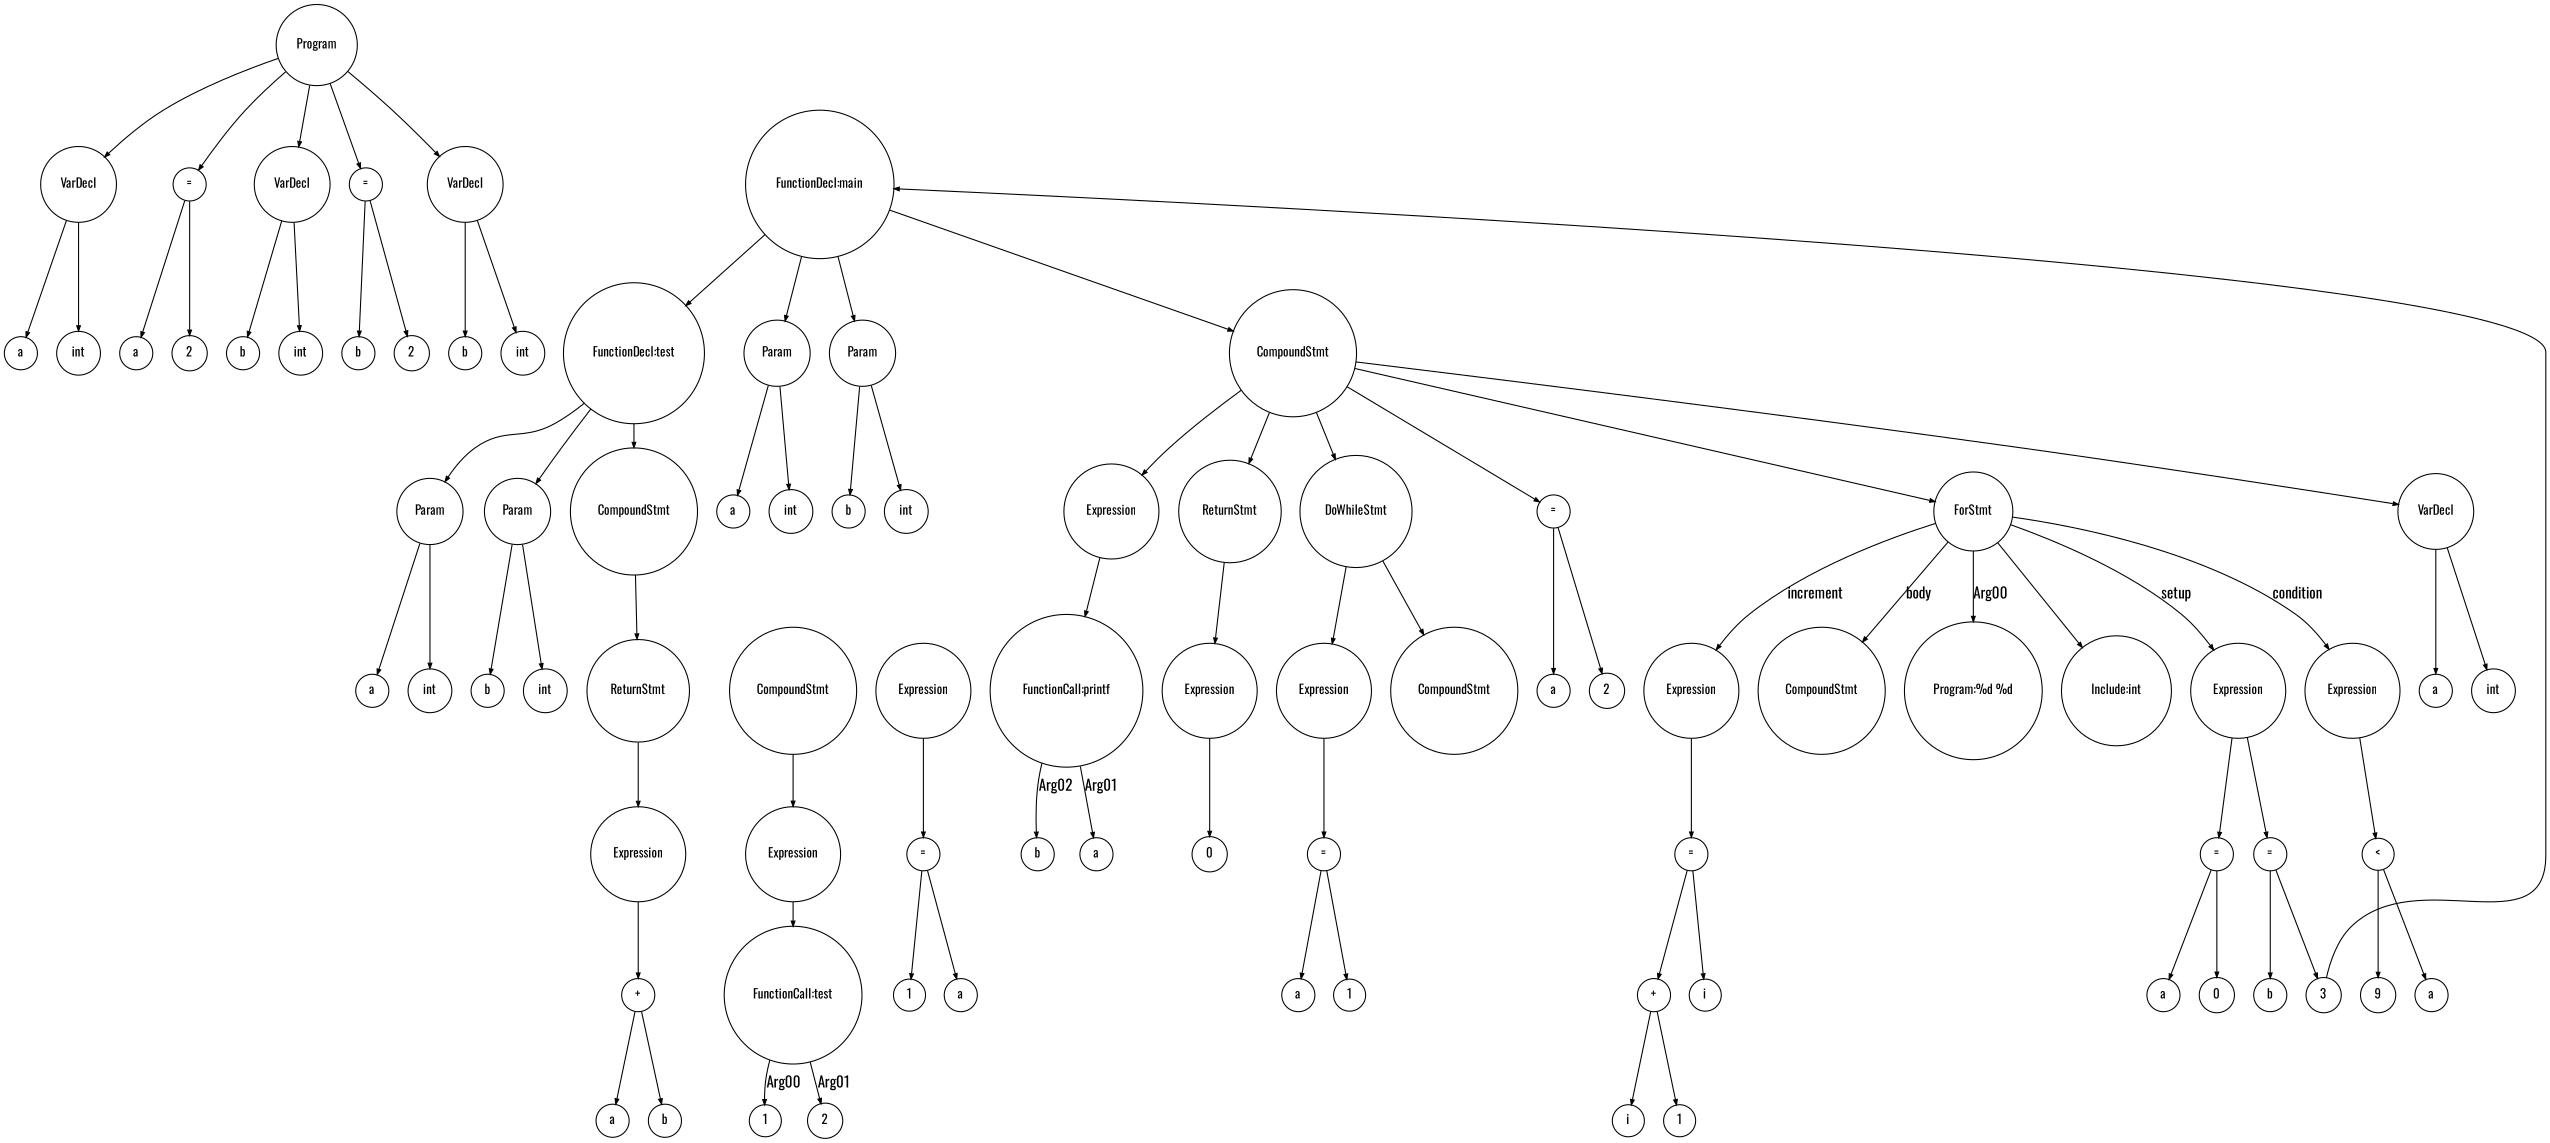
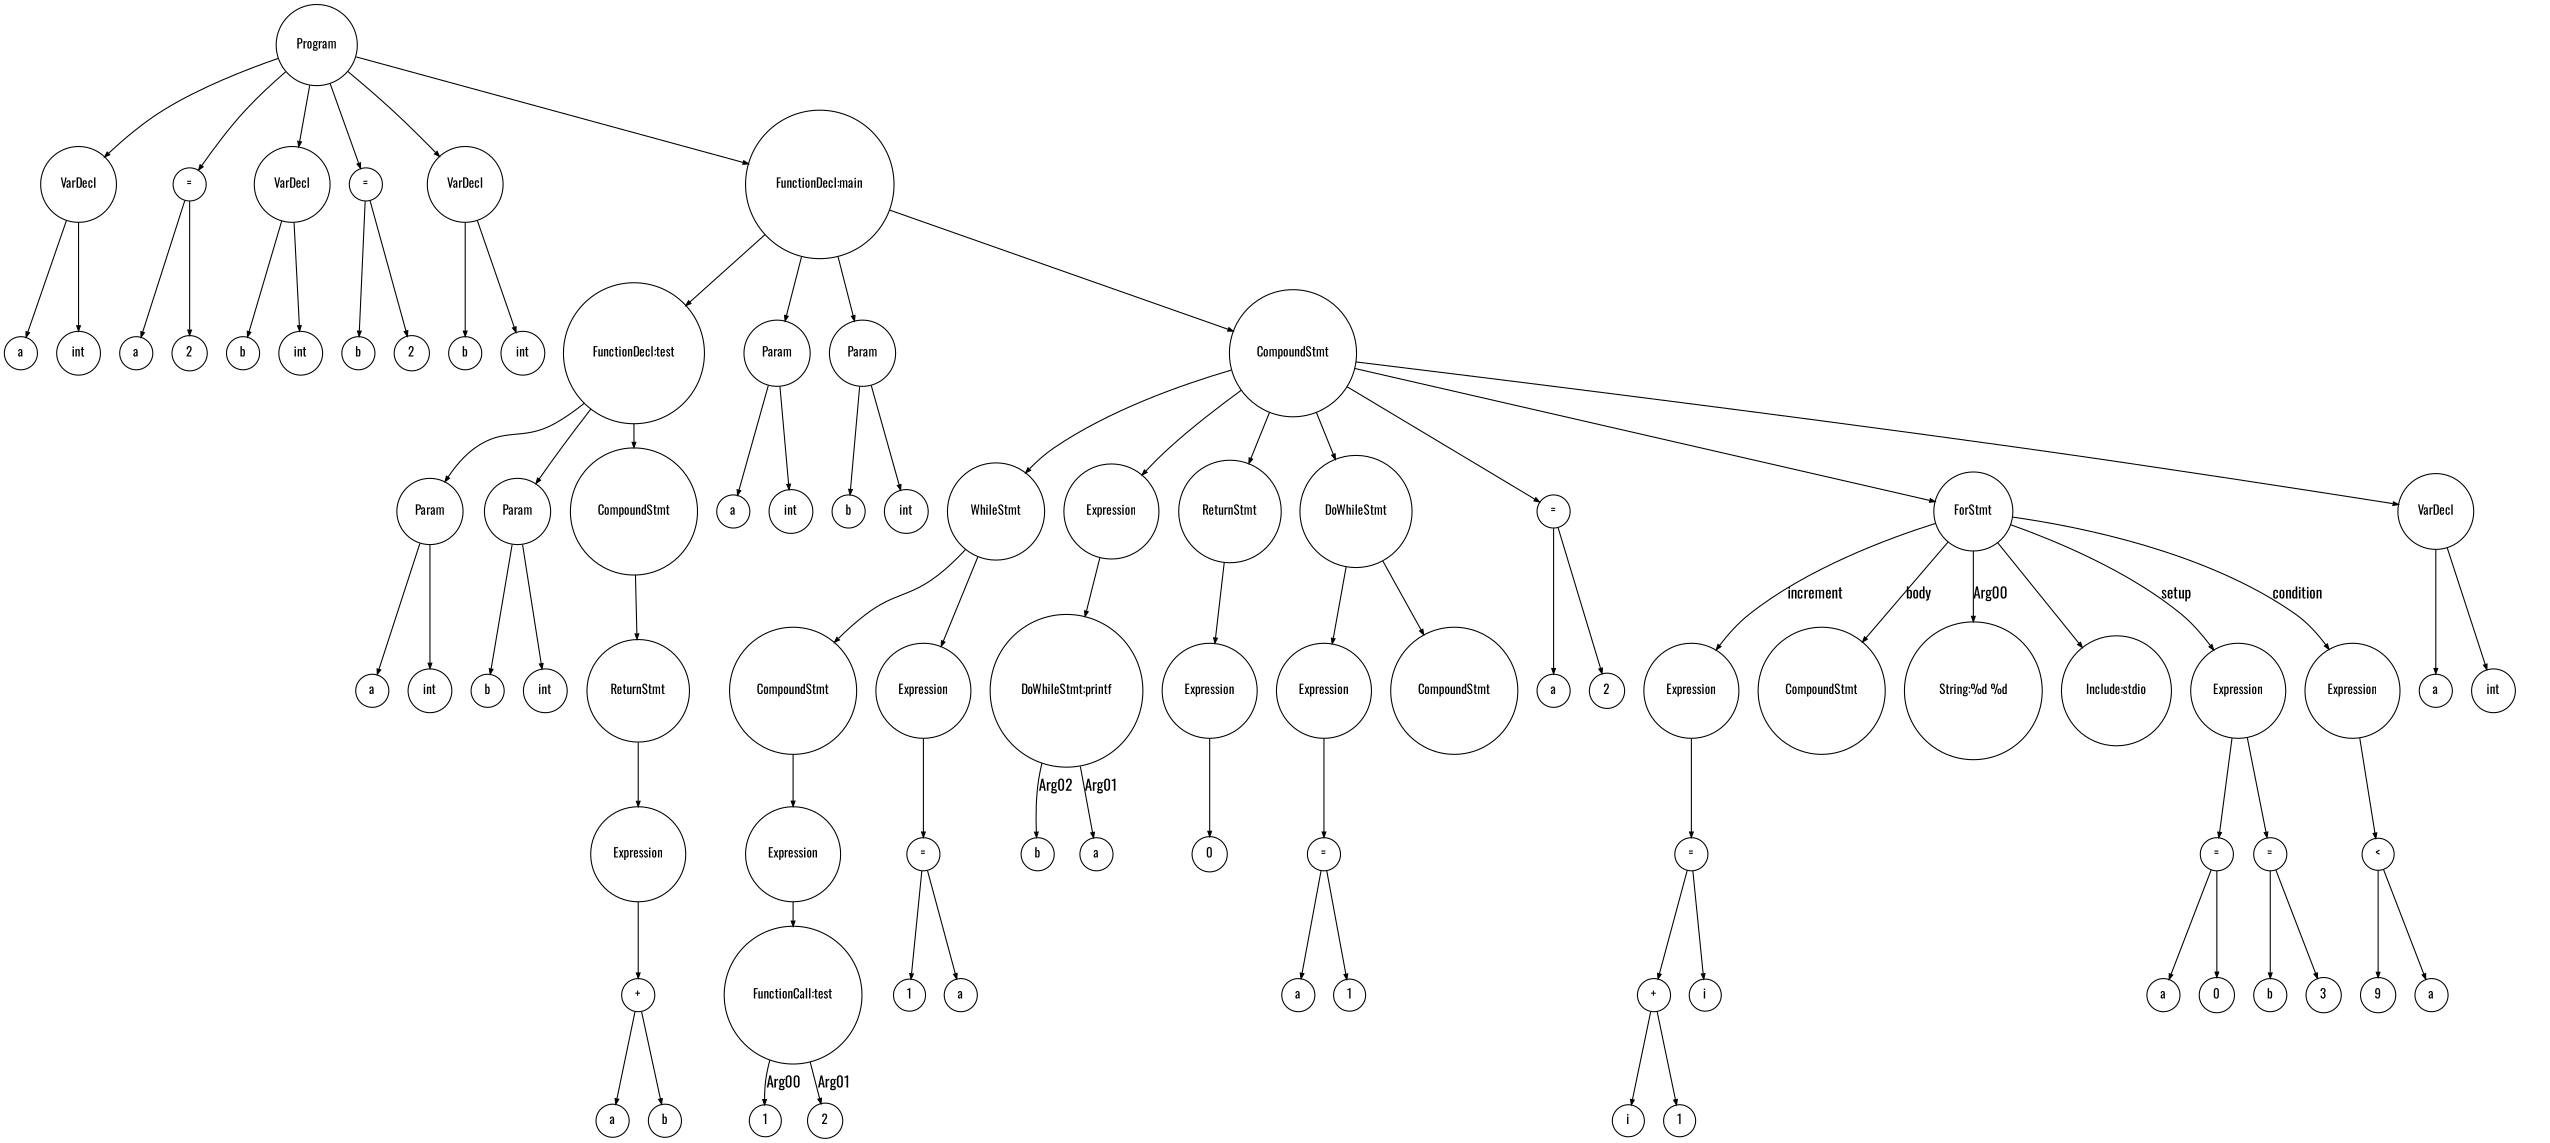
  digraph {
    fontname=Oswald
    ranksep=.3
    node [fontname=Oswald fontsize=12 shape=circle]
    edge [arrowsize=.5 fontname=Oswald]
    n1 [height=.1 label=Program]
    n2 [height=.1 label=VarDecl]
    n3 [height=.1 label="="]
    n4 [height=.1 label=VarDecl]
    n5 [height=.1 label="="]
    n6 [height=.1 label=VarDecl]
    n7 [height=.1 label="FunctionDecl:main"]
-   n8 [height=.1 label="Include:int"]
+   n8 [height=.1 label="Include:stdio"]
    n9 [height=.1 label=a]
    n10 [height=.1 label=int]
    n11 [height=.1 label=a]
    n12 [height=.1 label=2]
    n13 [height=.1 label=b]
    n14 [height=.1 label=int]
    n15 [height=.1 label=b]
    n16 [height=.1 label=2]
    n17 [height=.1 label=b]
    n18 [height=.1 label=int]
    n19 [height=.1 label="FunctionDecl:test"]
    n20 [height=.1 label=Param]
    n21 [height=.1 label=Param]
    n22 [height=.1 label=CompoundStmt]
    n23 [height=.1 label=Param]
    n24 [height=.1 label=Param]
    n25 [height=.1 label=CompoundStmt]
    n26 [height=.1 label=a]
    n27 [height=.1 label=int]
    n28 [height=.1 label=b]
    n29 [height=.1 label=int]
    n30 [height=.1 label=ReturnStmt]
    n31 [height=.1 label=Expression]
    n32 [height=.1 label="+"]
    n33 [height=.1 label=a]
    n34 [height=.1 label=b]
    n35 [height=.1 label=a]
    n36 [height=.1 label=int]
    n37 [height=.1 label=b]
    n38 [height=.1 label=int]
    n39 [height=.1 label=VarDecl]
    n40 [height=.1 label="="]
    n41 [height=.1 label=ForStmt]
    n42 [height=.1 label=Expression]
+   n43 [height=.1 label=WhileStmt]
    n44 [height=.1 label=DoWhileStmt]
    n45 [height=.1 label=ReturnStmt]
    n46 [height=.1 label=a]
    n47 [height=.1 label=int]
    n48 [height=.1 label=a]
    n49 [height=.1 label=2]
    n50 [height=.1 label=Expression]
    n51 [height=.1 label=Expression]
    n52 [height=.1 label=Expression]
    n53 [height=.1 label=CompoundStmt]
-   n54 [height=.1 label="Program:%d %d"]
-   n55 [height=.1 label="FunctionCall:printf"]
+   n54 [height=.1 label="String:%d %d"]
+   n55 [height=.1 label="DoWhileStmt:printf"]
    n56 [height=.1 label=Expression]
    n57 [height=.1 label=CompoundStmt]
    n58 [height=.1 label=Expression]
    n59 [height=.1 label=CompoundStmt]
    n60 [height=.1 label=Expression]
    n61 [height=.1 label="="]
    n62 [height=.1 label="="]
    n63 [height=.1 label="<"]
    n64 [height=.1 label="="]
    n65 [height=.1 label=a]
    n66 [height=.1 label=0]
    n67 [height=.1 label=b]
    n68 [height=.1 label=3]
    n69 [height=.1 label=a]
    n70 [height=.1 label=9]
    n71 [height=.1 label=i]
    n72 [height=.1 label="+"]
    n73 [height=.1 label=i]
    n74 [height=.1 label=1]
    n75 [height=.1 label=a]
    n76 [height=.1 label=b]
    n77 [height=.1 label="="]
    n78 [height=.1 label=Expression]
    n79 [height=.1 label=a]
    n80 [height=.1 label=1]
    n81 [height=.1 label="FunctionCall:test"]
    n82 [height=.1 label=1]
    n83 [height=.1 label=2]
    n84 [height=.1 label="="]
    n85 [height=.1 label=a]
    n86 [height=.1 label=1]
    n87 [height=.1 label=0]
    n1 -> n2
    n1 -> n3
    n1 -> n4
    n1 -> n5
    n1 -> n6
-   n68 -> n7
+   n1 -> n7
    n2 -> n9
    n2 -> n10
    n3 -> n11
    n3 -> n12
    n4 -> n13
    n4 -> n14
    n5 -> n15
    n5 -> n16
    n6 -> n17
    n6 -> n18
    n7 -> n19
    n7 -> n23
    n7 -> n24
    n7 -> n25
    n19 -> n20
    n19 -> n21
    n19 -> n22
    n20 -> n26
    n20 -> n27
    n21 -> n28
    n21 -> n29
    n22 -> n30
    n23 -> n35
    n23 -> n36
    n24 -> n37
    n24 -> n38
    n25 -> n39
    n25 -> n40
    n25 -> n41
    n25 -> n42
+   n25 -> n43
    n25 -> n44
    n25 -> n45
    n30 -> n31
    n31 -> n32
    n32 -> n33
    n32 -> n34
    n39 -> n46
    n39 -> n47
    n40 -> n48
    n40 -> n49
    n41 -> n8
    n41 -> n50 [label=setup]
    n41 -> n51 [label=condition]
    n41 -> n52 [label=increment]
    n41 -> n53 [label=body]
    n41 -> n54 [label=Arg00]
    n42 -> n55
+   n43 -> n56
+   n43 -> n57
    n44 -> n58
    n44 -> n59
    n45 -> n60
    n50 -> n61
    n50 -> n62
    n51 -> n63
    n52 -> n64
    n55 -> n75 [label=Arg01]
    n55 -> n76 [label=Arg02]
    n56 -> n77
    n57 -> n78
    n58 -> n84
    n60 -> n87
    n61 -> n65
    n61 -> n66
    n62 -> n67
    n62 -> n68
    n63 -> n69
    n63 -> n70
    n64 -> n71
    n64 -> n72
    n72 -> n73
    n72 -> n74
    n77 -> n79
    n77 -> n80
    n78 -> n81
    n81 -> n82 [label=Arg00]
    n81 -> n83 [label=Arg01]
    n84 -> n85
    n84 -> n86
  }
